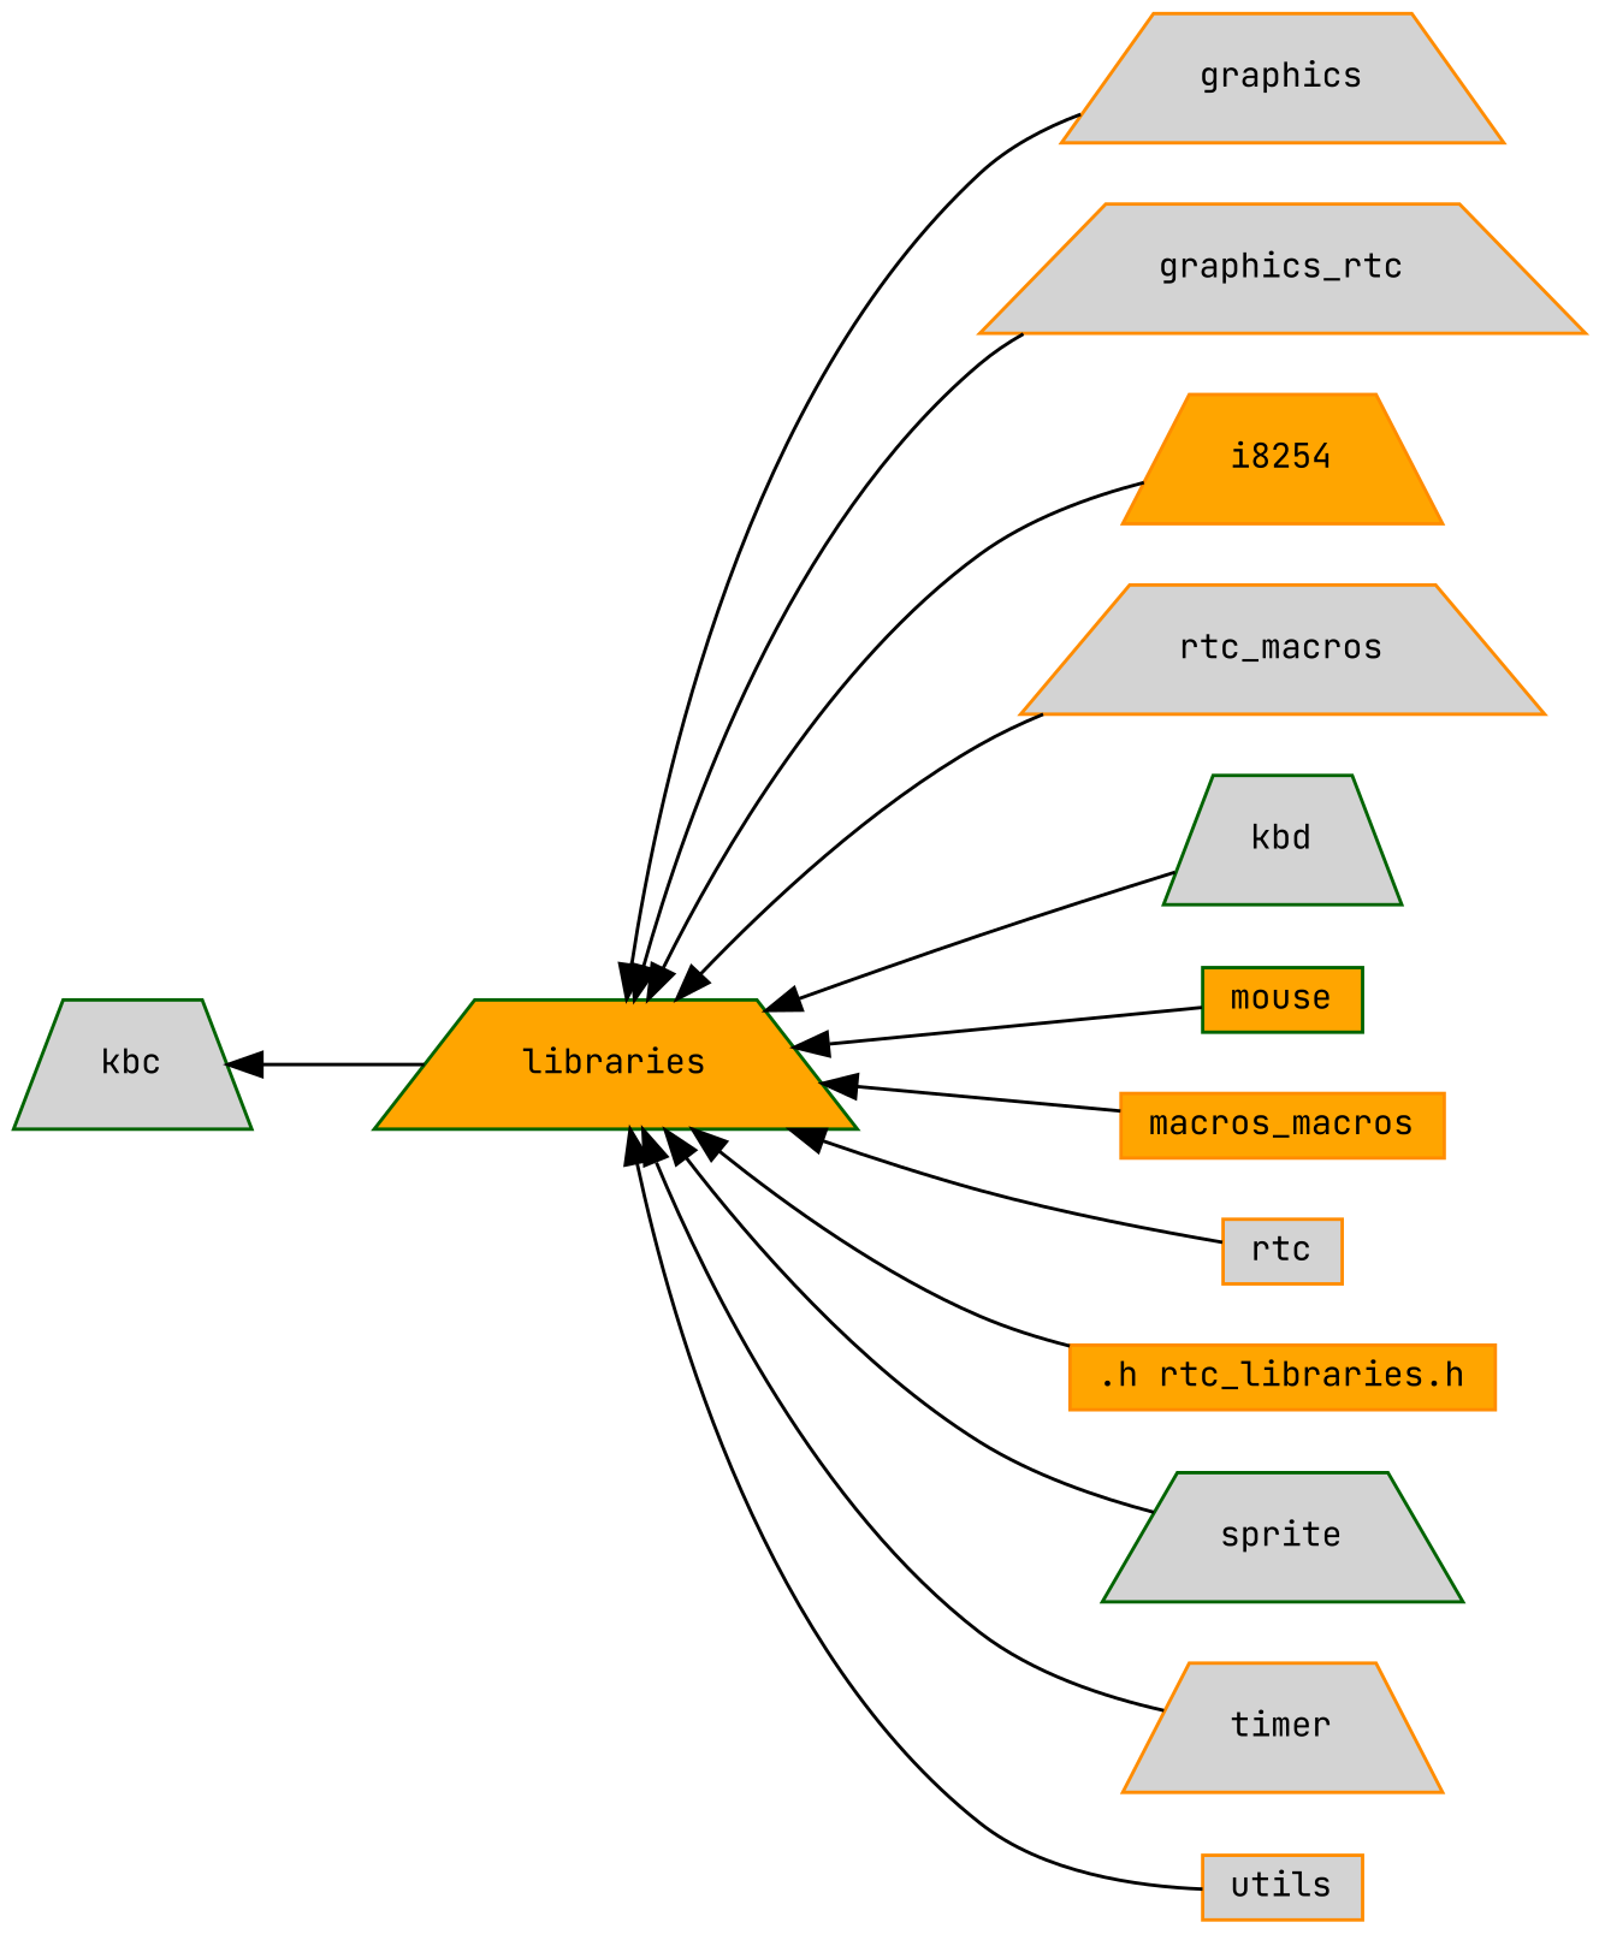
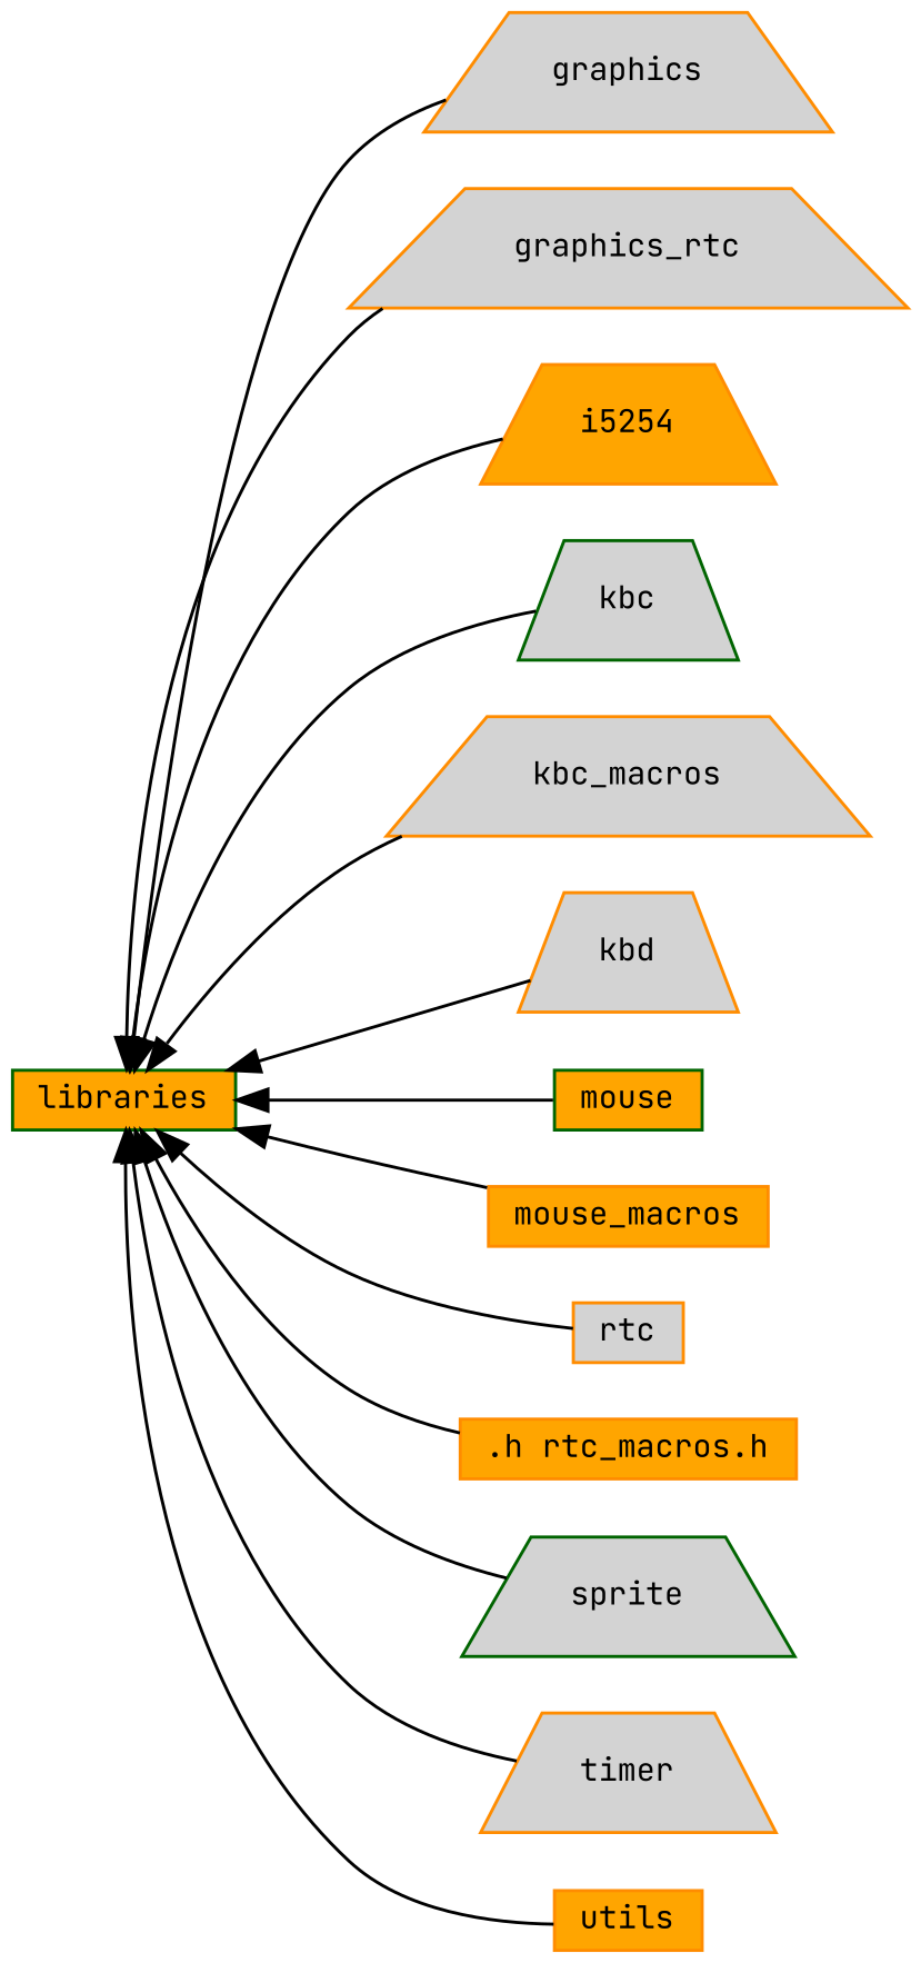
  digraph {
    fontname="JetBrains Mono"
    rankdir=LR
    node [color=darkorange fillcolor=lightgrey fontname="JetBrains Mono" fontsize=10 shape=trapezium style=filled]
    edge [dir=back fontname="JetBrains Mono" fontsize=10 labelfontname=Helvetica labelfontsize=10 shape=plaintext style=solid]
    n1 [height=0.2 label=graphics width=0.4]
    n2 [height=0.2 label=graphics_rtc width=0.4]
-   n3 [fillcolor=orange height=0.2 label=i8254 width=0.4]
+   n3 [fillcolor=orange height=0.2 label=i5254 width=0.4]
    n4 [color=darkgreen height=0.2 label=kbc width=0.4]
-   n5 [height=0.2 label=rtc_macros width=0.4]
-   n6 [color=darkgreen height=0.2 label=kbd width=0.4]
-   n7 [color=darkgreen fillcolor=orange fontcolor=black height=0.2 label=libraries width=0.4]
+   n5 [height=0.2 label=kbc_macros width=0.4]
+   n6 [height=0.2 label=kbd width=0.4]
+   n7 [color=darkgreen fillcolor=orange fontcolor=black height=0.2 label=libraries shape=box width=0.4]
    n8 [color=darkgreen fillcolor=orange height=0.2 label=mouse shape=box width=0.4]
-   n9 [fillcolor=orange height=0.2 label=macros_macros shape=box width=0.4]
+   n9 [fillcolor=orange height=0.2 label=mouse_macros shape=box width=0.4]
    n10 [height=0.2 label=rtc shape=box width=0.4]
-   n11 [fillcolor=orange height=0.2 label=".h rtc_libraries.h" shape=box width=0.4]
+   n11 [fillcolor=orange height=0.2 label=".h rtc_macros.h" shape=box width=0.4]
    n12 [color=darkgreen height=0.2 label=sprite width=0.4]
    n13 [height=0.2 label=timer width=0.4]
-   n14 [height=0.2 label=utils shape=box width=0.4]
+   n14 [fillcolor=orange height=0.2 label=utils shape=box width=0.4]
    n7 -> n1
    n7 -> n2
    n7 -> n3
-   n4 -> n7
+   n7 -> n4
    n7 -> n5
    n7 -> n6
    n7 -> n8
    n7 -> n9
    n7 -> n10
    n7 -> n11
    n7 -> n12
    n7 -> n13
    n7 -> n14
  }
